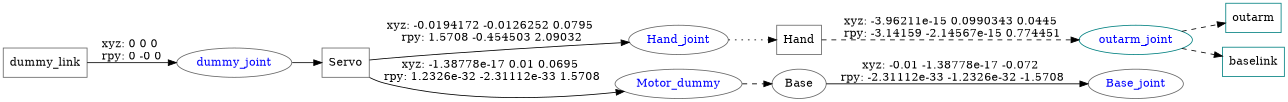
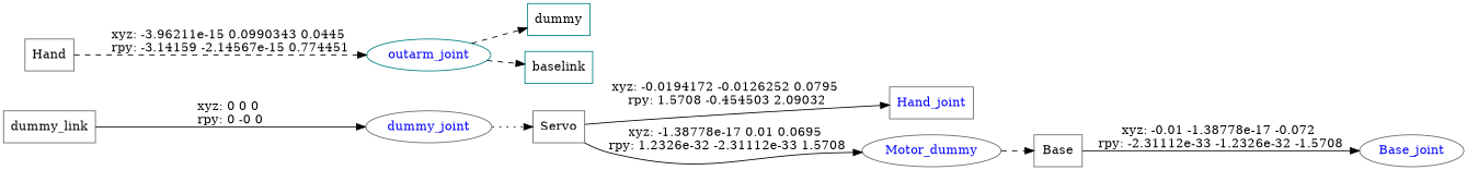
  digraph {
    rankdir=LR
    node [color=gray40 shape=box]
    edge [style=solid]
    n1 [label=dummy_link]
    dummy_joint [fontcolor=blue shape=ellipse]
    n3 [label=Servo]
-   Hand_joint [fontcolor=blue shape=ellipse]
+   Hand_joint [fontcolor=blue]
    n5 [fontcolor=blue label=Motor_dummy shape=ellipse]
    n6 [label=Hand]
-   n7 [label=Base shape=ellipse]
+   n7 [label=Base]
    outarm_joint [color=teal fontcolor=blue shape=ellipse]
-   n9 [color=teal label=outarm]
+   n9 [color=teal label=dummy]
    n10 [color=teal label=baselink]
    Base_joint [fontcolor=blue shape=ellipse]
    n1 -> dummy_joint [label="xyz: 0 0 0 \nrpy: 0 -0 0"]
-   dummy_joint -> n3
+   dummy_joint -> n3 [style=dotted]
    n3 -> Hand_joint [label="xyz: -0.0194172 -0.0126252 0.0795 \nrpy: 1.5708 -0.454503 2.09032"]
    n3 -> n5 [label="xyz: -1.38778e-17 0.01 0.0695 \nrpy: 1.2326e-32 -2.31112e-33 1.5708"]
-   Hand_joint -> n6 [style=dotted]
    n5 -> n7 [style=dashed]
    n6 -> outarm_joint [label="xyz: -3.96211e-15 0.0990343 0.0445 \nrpy: -3.14159 -2.14567e-15 0.774451" style=dashed]
    n7 -> Base_joint [label="xyz: -0.01 -1.38778e-17 -0.072 \nrpy: -2.31112e-33 -1.2326e-32 -1.5708"]
    outarm_joint -> n9 [style=dashed]
    outarm_joint -> n10 [style=dashed]
  }
